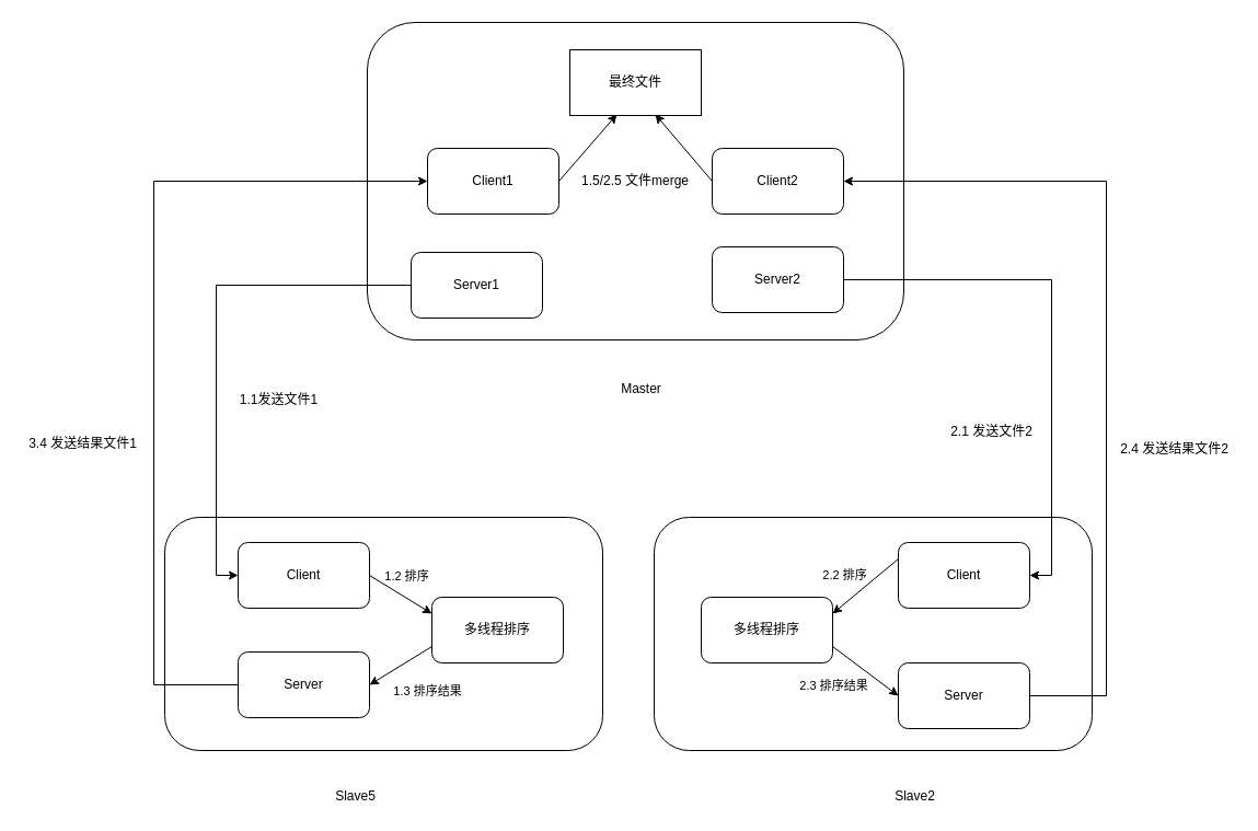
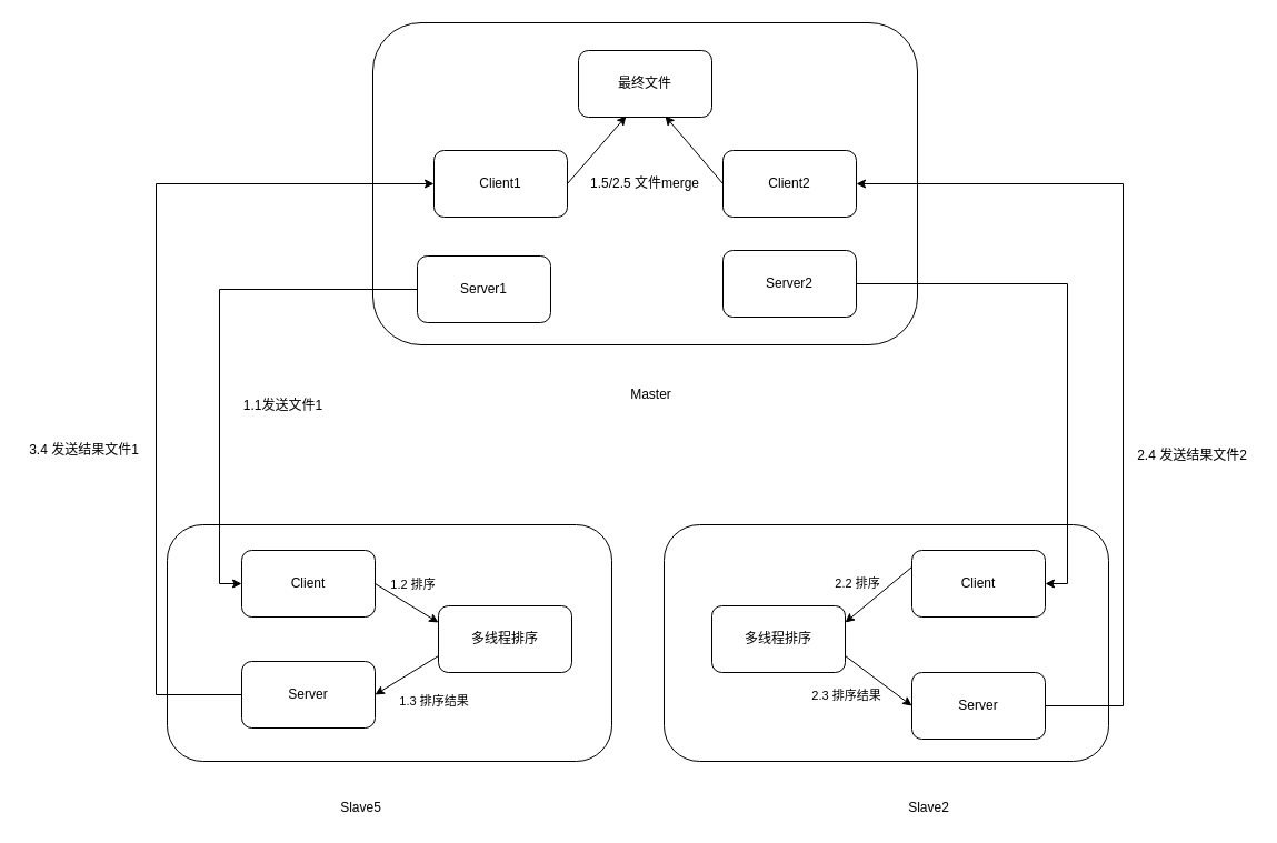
  <mxCell id="0" />
  <mxCell id="1" parent="0" />
  <mxCell id="2" value="1.5/2.5 文件merge" style="rounded=1;whiteSpace=wrap;html=1;" vertex="1" parent="1"><mxGeometry x="335" y="20" width="490" height="290" as="geometry" /></mxCell>
  <mxCell id="3" value="Master" style="text;html=1;align=center;verticalAlign=middle;resizable=0;points=[];autosize=1;" vertex="1" parent="1"><mxGeometry x="560" y="345" width="50" height="20" as="geometry" /></mxCell>
  <mxCell id="4" value="Server1" style="rounded=1;whiteSpace=wrap;html=1;" vertex="1" parent="1"><mxGeometry x="375" y="230" width="120" height="60" as="geometry" /></mxCell>
  <mxCell id="5" value="Client1" style="rounded=1;whiteSpace=wrap;html=1;" vertex="1" parent="1"><mxGeometry x="390" y="135" width="120" height="60" as="geometry" /></mxCell>
  <mxCell id="6" value="Server2" style="rounded=1;whiteSpace=wrap;html=1;" vertex="1" parent="1"><mxGeometry x="650" y="225" width="120" height="60" as="geometry" /></mxCell>
  <mxCell id="7" value="Client2" style="rounded=1;whiteSpace=wrap;html=1;" vertex="1" parent="1"><mxGeometry x="650" y="135" width="120" height="60" as="geometry" /></mxCell>
  <mxCell id="8" value="" style="rounded=1;whiteSpace=wrap;html=1;" vertex="1" parent="1"><mxGeometry x="150" y="472" width="400" height="213" as="geometry" /></mxCell>
  <mxCell id="9" value="Client" style="rounded=1;whiteSpace=wrap;html=1;" vertex="1" parent="1"><mxGeometry x="217" y="495" width="120" height="60" as="geometry" /></mxCell>
  <mxCell id="10" style="edgeStyle=orthogonalEdgeStyle;rounded=0;orthogonalLoop=1;jettySize=auto;html=1;exitX=0;exitY=0.5;exitDx=0;exitDy=0;entryX=0;entryY=0.5;entryDx=0;entryDy=0;" edge="1" parent="1" source="11" target="5"><mxGeometry relative="1" as="geometry"><Array as="points"><mxPoint x="140" y="625" /><mxPoint x="140" y="165" /></Array></mxGeometry></mxCell>
  <mxCell id="11" value="Server" style="rounded=1;whiteSpace=wrap;html=1;" vertex="1" parent="1"><mxGeometry x="217" y="595" width="120" height="60" as="geometry" /></mxCell>
  <mxCell id="12" value="多线程排序" style="rounded=1;whiteSpace=wrap;html=1;" vertex="1" parent="1"><mxGeometry x="394" y="545" width="120" height="60" as="geometry" /></mxCell>
  <mxCell id="13" value="" style="rounded=1;whiteSpace=wrap;html=1;" vertex="1" parent="1"><mxGeometry x="597" y="472" width="400" height="213" as="geometry" /></mxCell>
  <mxCell id="14" value="Client" style="rounded=1;whiteSpace=wrap;html=1;" vertex="1" parent="1"><mxGeometry x="820" y="495" width="120" height="60" as="geometry" /></mxCell>
  <mxCell id="15" style="edgeStyle=orthogonalEdgeStyle;rounded=0;orthogonalLoop=1;jettySize=auto;html=1;exitX=1;exitY=0.5;exitDx=0;exitDy=0;entryX=1;entryY=0.5;entryDx=0;entryDy=0;" edge="1" parent="1" source="16" target="7"><mxGeometry relative="1" as="geometry"><Array as="points"><mxPoint x="1010" y="635" /><mxPoint x="1010" y="165" /></Array></mxGeometry></mxCell>
  <mxCell id="16" value="Server" style="rounded=1;whiteSpace=wrap;html=1;" vertex="1" parent="1"><mxGeometry x="820" y="605" width="120" height="60" as="geometry" /></mxCell>
  <mxCell id="17" value="多线程排序" style="rounded=1;whiteSpace=wrap;html=1;" vertex="1" parent="1"><mxGeometry x="640" y="545" width="120" height="60" as="geometry" /></mxCell>
  <mxCell id="18" value="Slave5" style="text;html=1;align=center;verticalAlign=middle;resizable=0;points=[];autosize=1;" vertex="1" parent="1"><mxGeometry x="299" y="717" width="50" height="20" as="geometry" /></mxCell>
  <mxCell id="19" value="Slave2" style="text;html=1;align=center;verticalAlign=middle;resizable=0;points=[];autosize=1;" vertex="1" parent="1"><mxGeometry x="810" y="717" width="50" height="20" as="geometry" /></mxCell>
  <mxCell id="20" style="edgeStyle=orthogonalEdgeStyle;rounded=0;orthogonalLoop=1;jettySize=auto;html=1;entryX=0;entryY=0.5;entryDx=0;entryDy=0;exitX=0;exitY=0.5;exitDx=0;exitDy=0;" edge="1" parent="1" source="4" target="9"><mxGeometry relative="1" as="geometry"><mxPoint x="320" y="255" as="sourcePoint" /></mxGeometry></mxCell>
  <mxCell id="21" value="1.1发送文件1" style="text;html=1;align=center;verticalAlign=middle;resizable=0;points=[];autosize=1;" vertex="1" parent="1"><mxGeometry x="209" y="355" width="90" height="20" as="geometry" /></mxCell>
  <mxCell id="22" value="" style="endArrow=classic;html=1;exitX=1;exitY=0.5;exitDx=0;exitDy=0;entryX=0;entryY=0.25;entryDx=0;entryDy=0;" edge="1" parent="1" source="9" target="12"><mxGeometry width="50" height="50" relative="1" as="geometry"><mxPoint x="490" y="495" as="sourcePoint" /><mxPoint x="540" y="445" as="targetPoint" /></mxGeometry></mxCell>
  <mxCell id="23" value="1.2 排序" style="edgeLabel;html=1;align=center;verticalAlign=middle;resizable=0;points=[];" vertex="1" connectable="0" parent="22"><mxGeometry x="0.012" relative="1" as="geometry"><mxPoint x="4.35" y="-17.79" as="offset" /></mxGeometry></mxCell>
  <mxCell id="24" value="" style="endArrow=classic;html=1;exitX=0;exitY=0.75;exitDx=0;exitDy=0;entryX=1;entryY=0.5;entryDx=0;entryDy=0;" edge="1" parent="1" source="12" target="11"><mxGeometry width="50" height="50" relative="1" as="geometry"><mxPoint x="490" y="495" as="sourcePoint" /><mxPoint x="540" y="445" as="targetPoint" /></mxGeometry></mxCell>
  <mxCell id="25" value="1.3 排序结果" style="edgeLabel;html=1;align=center;verticalAlign=middle;resizable=0;points=[];" vertex="1" connectable="0" parent="24"><mxGeometry x="-0.109" y="-3" relative="1" as="geometry"><mxPoint x="22.98" y="27.53" as="offset" /></mxGeometry></mxCell>
  <mxCell id="26" value="3.4 发送结果文件1" style="text;html=1;align=center;verticalAlign=middle;resizable=0;points=[];autosize=1;" vertex="1" parent="1"><mxGeometry x="20" y="395" width="110" height="20" as="geometry" /></mxCell>
- <mxCell id="27" value="2.1 发送文件2" style="text;html=1;align=center;verticalAlign=middle;resizable=0;points=[];autosize=1;" vertex="1" parent="1"><mxGeometry x="860" y="384" width="90" height="20" as="geometry" /></mxCell>
  <mxCell id="28" style="edgeStyle=orthogonalEdgeStyle;rounded=0;orthogonalLoop=1;jettySize=auto;html=1;exitX=1;exitY=0.5;exitDx=0;exitDy=0;entryX=1;entryY=0.5;entryDx=0;entryDy=0;" edge="1" parent="1" source="6" target="14"><mxGeometry relative="1" as="geometry" /></mxCell>
  <mxCell id="29" value="" style="endArrow=classic;html=1;exitX=0;exitY=0.25;exitDx=0;exitDy=0;entryX=1;entryY=0.25;entryDx=0;entryDy=0;" edge="1" parent="1" source="14" target="17"><mxGeometry width="50" height="50" relative="1" as="geometry"><mxPoint x="430" y="495" as="sourcePoint" /><mxPoint x="480" y="445" as="targetPoint" /></mxGeometry></mxCell>
  <mxCell id="30" value="2.2 排序" style="edgeLabel;html=1;align=center;verticalAlign=middle;resizable=0;points=[];" vertex="1" connectable="0" parent="29"><mxGeometry x="-0.213" y="-2" relative="1" as="geometry"><mxPoint x="-24.9" y="-3.31" as="offset" /></mxGeometry></mxCell>
  <mxCell id="31" value="" style="endArrow=classic;html=1;exitX=1;exitY=0.75;exitDx=0;exitDy=0;entryX=0;entryY=0.5;entryDx=0;entryDy=0;" edge="1" parent="1" source="17" target="16"><mxGeometry width="50" height="50" relative="1" as="geometry"><mxPoint x="430" y="495" as="sourcePoint" /><mxPoint x="480" y="445" as="targetPoint" /></mxGeometry></mxCell>
  <mxCell id="32" value="2.3 排序结果" style="edgeLabel;html=1;align=center;verticalAlign=middle;resizable=0;points=[];" vertex="1" connectable="0" parent="31"><mxGeometry x="-0.163" relative="1" as="geometry"><mxPoint x="-24.8" y="16.4" as="offset" /></mxGeometry></mxCell>
  <mxCell id="33" value="2.4 发送结果文件2" style="text;html=1;align=center;verticalAlign=middle;resizable=0;points=[];autosize=1;" vertex="1" parent="1"><mxGeometry x="1017" y="400" width="110" height="20" as="geometry" /></mxCell>
- <mxCell id="34" value="最终文件" style="whiteSpace=wrap;html=1;rounded=0;" vertex="1" parent="1"><mxGeometry x="520" y="45" width="120" height="60" as="geometry" /></mxCell>
+ <mxCell id="34" value="最终文件" style="rounded=1;whiteSpace=wrap;html=1;" vertex="1" parent="1"><mxGeometry x="520" y="45" width="120" height="60" as="geometry" /></mxCell>
  <mxCell id="35" value="" style="endArrow=classic;html=1;exitX=1;exitY=0.5;exitDx=0;exitDy=0;entryX=0.358;entryY=0.983;entryDx=0;entryDy=0;entryPerimeter=0;" edge="1" parent="1" source="5" target="34"><mxGeometry width="50" height="50" relative="1" as="geometry"><mxPoint x="630" y="145" as="sourcePoint" /><mxPoint x="680" y="95" as="targetPoint" /></mxGeometry></mxCell>
  <mxCell id="36" value="" style="endArrow=classic;html=1;exitX=0;exitY=0.5;exitDx=0;exitDy=0;entryX=0.65;entryY=0.983;entryDx=0;entryDy=0;entryPerimeter=0;" edge="1" parent="1" source="7" target="34"><mxGeometry width="50" height="50" relative="1" as="geometry"><mxPoint x="630" y="145" as="sourcePoint" /><mxPoint x="680" y="95" as="targetPoint" /></mxGeometry></mxCell>
